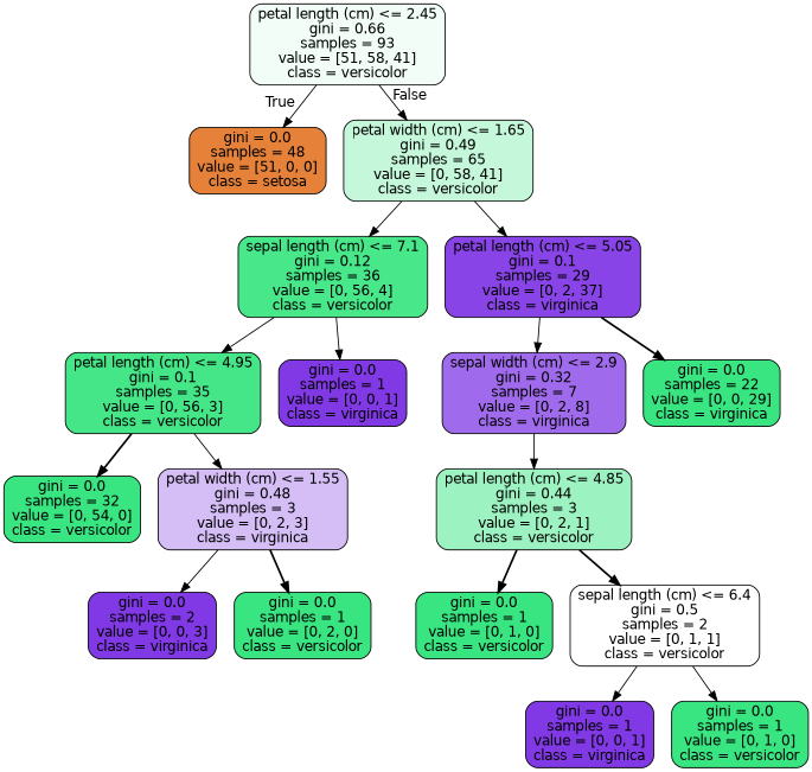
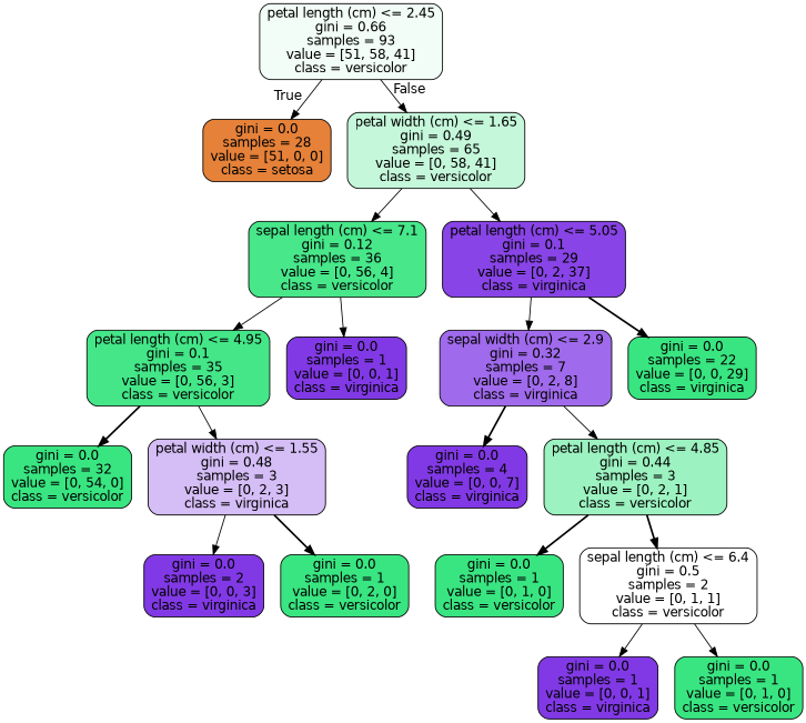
  digraph {
    node [color=black fillcolor="#39e581" fontname=helvetica shape=box style="filled, rounded"]
    edge [fontname=helvetica style=solid]
    n1 [fillcolor="#f1fdf6" label="petal length (cm) <= 2.45\ngini = 0.66\nsamples = 93\nvalue = [51, 58, 41]\nclass = versicolor"]
-   n2 [fillcolor="#e58139" label="gini = 0.0\nsamples = 48\nvalue = [51, 0, 0]\nclass = setosa"]
+   n2 [fillcolor="#e58139" label="gini = 0.0\nsamples = 28\nvalue = [51, 0, 0]\nclass = setosa"]
    n3 [fillcolor="#c5f7da" label="petal width (cm) <= 1.65\ngini = 0.49\nsamples = 65\nvalue = [0, 58, 41]\nclass = versicolor"]
    n4 [fillcolor="#47e78a" label="sepal length (cm) <= 7.1\ngini = 0.12\nsamples = 36\nvalue = [0, 56, 4]\nclass = versicolor"]
    n5 [fillcolor="#8844e6" label="petal length (cm) <= 5.05\ngini = 0.1\nsamples = 29\nvalue = [0, 2, 37]\nclass = virginica"]
    n6 [fillcolor="#44e688" label="petal length (cm) <= 4.95\ngini = 0.1\nsamples = 35\nvalue = [0, 56, 3]\nclass = versicolor"]
    n7 [fillcolor="#8139e5" label="gini = 0.0\nsamples = 1\nvalue = [0, 0, 1]\nclass = virginica"]
    n8 [fillcolor="#a06aec" label="sepal width (cm) <= 2.9\ngini = 0.32\nsamples = 7\nvalue = [0, 2, 8]\nclass = virginica"]
    n9 [label="gini = 0.0\nsamples = 22\nvalue = [0, 0, 29]\nclass = virginica"]
    n10 [label="gini = 0.0\nsamples = 32\nvalue = [0, 54, 0]\nclass = versicolor"]
    n11 [fillcolor="#d5bdf6" label="petal width (cm) <= 1.55\ngini = 0.48\nsamples = 3\nvalue = [0, 2, 3]\nclass = virginica"]
    n12 [fillcolor="#8139e5" label="gini = 0.0\nsamples = 2\nvalue = [0, 0, 3]\nclass = virginica"]
    n13 [label="gini = 0.0\nsamples = 1\nvalue = [0, 2, 0]\nclass = versicolor"]
+   n14 [fillcolor="#8139e5" label="gini = 0.0\nsamples = 4\nvalue = [0, 0, 7]\nclass = virginica"]
    n15 [fillcolor="#9cf2c0" label="petal length (cm) <= 4.85\ngini = 0.44\nsamples = 3\nvalue = [0, 2, 1]\nclass = versicolor"]
    n16 [label="gini = 0.0\nsamples = 1\nvalue = [0, 1, 0]\nclass = versicolor"]
    n17 [fillcolor="#ffffff" label="sepal length (cm) <= 6.4\ngini = 0.5\nsamples = 2\nvalue = [0, 1, 1]\nclass = versicolor"]
    n18 [fillcolor="#8139e5" label="gini = 0.0\nsamples = 1\nvalue = [0, 0, 1]\nclass = virginica"]
    n19 [label="gini = 0.0\nsamples = 1\nvalue = [0, 1, 0]\nclass = versicolor"]
    n1 -> n2 [headlabel=True labelangle=45 labeldistance=2.5]
    n1 -> n3 [headlabel=False labelangle=-45 labeldistance=2.5]
    n3 -> n4
    n3 -> n5
    n4 -> n6
    n4 -> n7
    n5 -> n8
    n5 -> n9 [style=bold]
    n6 -> n10 [style=bold]
    n6 -> n11
+   n8 -> n14 [style=bold]
    n8 -> n15
    n11 -> n12
    n11 -> n13 [style=bold]
    n15 -> n16 [style=bold]
    n15 -> n17 [style=bold]
    n17 -> n18
    n17 -> n19
  }
